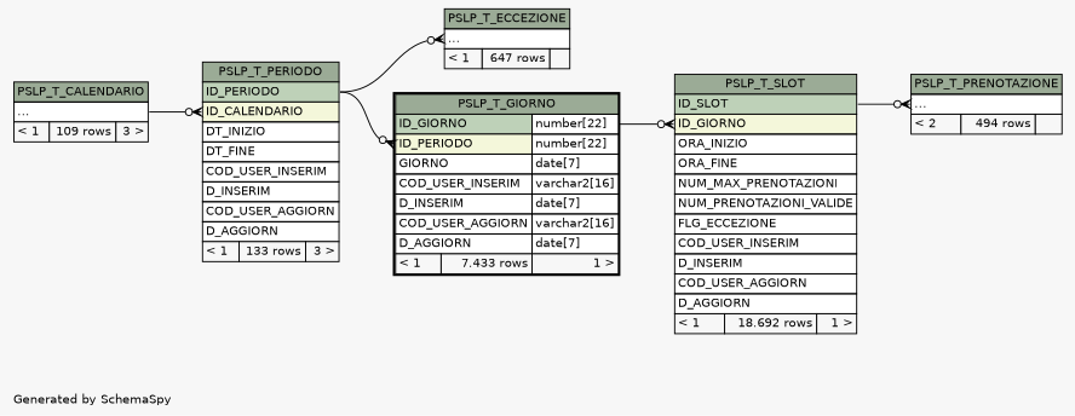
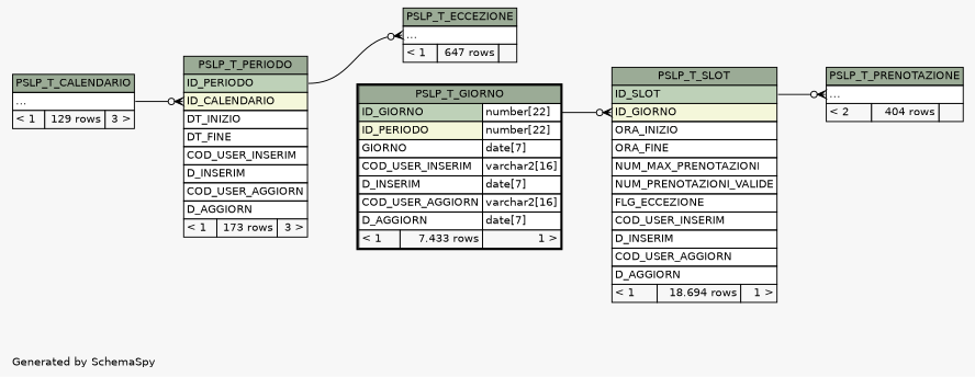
  digraph {
    bgcolor="#f7f7f7"
    fontname=Helvetica
    fontsize=11
    label="\nGenerated by SchemaSpy"
    labeljust=l
    nodesep=0.18
    rankdir=RL
    ranksep=0.46
    node [fontname=Helvetica fontsize=11 shape=plaintext]
    edge [arrowhead=none arrowsize=0.8 arrowtail=crowodot dir=back headport="ID_PERIODO:e" tailport="elipses:w"]
-   n1 [label=<     <TABLE BORDER="0" CELLBORDER="1" CELLSPACING="0" BGCOLOR="#ffffff">       <TR><TD COLSPAN="3" BGCOLOR="#9bab96" ALIGN="CENTER">PSLP_T_PERIODO</TD></TR>       <TR><TD PORT="ID_PERIODO" COLSPAN="3" BGCOLOR="#bed1b8" ALIGN="LEFT">ID_PERIODO</TD></TR>       <TR><TD PORT="ID_CALENDARIO" COLSPAN="3" BGCOLOR="#f4f7da" ALIGN="LEFT">ID_CALENDARIO</TD></TR>       <TR><TD PORT="DT_INIZIO" COLSPAN="3" ALIGN="LEFT">DT_INIZIO</TD></TR>       <TR><TD PORT="DT_FINE" COLSPAN="3" ALIGN="LEFT">DT_FINE</TD></TR>       <TR><TD PORT="COD_USER_INSERIM" COLSPAN="3" ALIGN="LEFT">COD_USER_INSERIM</TD></TR>       <TR><TD PORT="D_INSERIM" COLSPAN="3" ALIGN="LEFT">D_INSERIM</TD></TR>       <TR><TD PORT="COD_USER_AGGIORN" COLSPAN="3" ALIGN="LEFT">COD_USER_AGGIORN</TD></TR>       <TR><TD PORT="D_AGGIORN" COLSPAN="3" ALIGN="LEFT">D_AGGIORN</TD></TR>       <TR><TD ALIGN="LEFT" BGCOLOR="#f7f7f7">&lt; 1</TD><TD ALIGN="RIGHT" BGCOLOR="#f7f7f7">133 rows</TD><TD ALIGN="RIGHT" BGCOLOR="#f7f7f7">3 &gt;</TD></TR>     </TABLE>>]
-   n2 [label=<     <TABLE BORDER="0" CELLBORDER="1" CELLSPACING="0" BGCOLOR="#ffffff">       <TR><TD COLSPAN="3" BGCOLOR="#9bab96" ALIGN="CENTER">PSLP_T_CALENDARIO</TD></TR>       <TR><TD PORT="elipses" COLSPAN="3" ALIGN="LEFT">...</TD></TR>       <TR><TD ALIGN="LEFT" BGCOLOR="#f7f7f7">&lt; 1</TD><TD ALIGN="RIGHT" BGCOLOR="#f7f7f7">109 rows</TD><TD ALIGN="RIGHT" BGCOLOR="#f7f7f7">3 &gt;</TD></TR>     </TABLE>>]
+   n1 [label=<     <TABLE BORDER="0" CELLBORDER="1" CELLSPACING="0" BGCOLOR="#ffffff">       <TR><TD COLSPAN="3" BGCOLOR="#9bab96" ALIGN="CENTER">PSLP_T_PERIODO</TD></TR>       <TR><TD PORT="ID_PERIODO" COLSPAN="3" BGCOLOR="#bed1b8" ALIGN="LEFT">ID_PERIODO</TD></TR>       <TR><TD PORT="ID_CALENDARIO" COLSPAN="3" BGCOLOR="#f4f7da" ALIGN="LEFT">ID_CALENDARIO</TD></TR>       <TR><TD PORT="DT_INIZIO" COLSPAN="3" ALIGN="LEFT">DT_INIZIO</TD></TR>       <TR><TD PORT="DT_FINE" COLSPAN="3" ALIGN="LEFT">DT_FINE</TD></TR>       <TR><TD PORT="COD_USER_INSERIM" COLSPAN="3" ALIGN="LEFT">COD_USER_INSERIM</TD></TR>       <TR><TD PORT="D_INSERIM" COLSPAN="3" ALIGN="LEFT">D_INSERIM</TD></TR>       <TR><TD PORT="COD_USER_AGGIORN" COLSPAN="3" ALIGN="LEFT">COD_USER_AGGIORN</TD></TR>       <TR><TD PORT="D_AGGIORN" COLSPAN="3" ALIGN="LEFT">D_AGGIORN</TD></TR>       <TR><TD ALIGN="LEFT" BGCOLOR="#f7f7f7">&lt; 1</TD><TD ALIGN="RIGHT" BGCOLOR="#f7f7f7">173 rows</TD><TD ALIGN="RIGHT" BGCOLOR="#f7f7f7">3 &gt;</TD></TR>     </TABLE>>]
+   n2 [label=<     <TABLE BORDER="0" CELLBORDER="1" CELLSPACING="0" BGCOLOR="#ffffff">       <TR><TD COLSPAN="3" BGCOLOR="#9bab96" ALIGN="CENTER">PSLP_T_CALENDARIO</TD></TR>       <TR><TD PORT="elipses" COLSPAN="3" ALIGN="LEFT">...</TD></TR>       <TR><TD ALIGN="LEFT" BGCOLOR="#f7f7f7">&lt; 1</TD><TD ALIGN="RIGHT" BGCOLOR="#f7f7f7">129 rows</TD><TD ALIGN="RIGHT" BGCOLOR="#f7f7f7">3 &gt;</TD></TR>     </TABLE>>]
    n3 [label=<     <TABLE BORDER="0" CELLBORDER="1" CELLSPACING="0" BGCOLOR="#ffffff">       <TR><TD COLSPAN="3" BGCOLOR="#9bab96" ALIGN="CENTER">PSLP_T_ECCEZIONE</TD></TR>       <TR><TD PORT="elipses" COLSPAN="3" ALIGN="LEFT">...</TD></TR>       <TR><TD ALIGN="LEFT" BGCOLOR="#f7f7f7">&lt; 1</TD><TD ALIGN="RIGHT" BGCOLOR="#f7f7f7">647 rows</TD><TD ALIGN="RIGHT" BGCOLOR="#f7f7f7">  </TD></TR>     </TABLE>>]
    n4 [label=<     <TABLE BORDER="2" CELLBORDER="1" CELLSPACING="0" BGCOLOR="#ffffff">       <TR><TD COLSPAN="3" BGCOLOR="#9bab96" ALIGN="CENTER">PSLP_T_GIORNO</TD></TR>       <TR><TD PORT="ID_GIORNO" COLSPAN="2" BGCOLOR="#bed1b8" ALIGN="LEFT">ID_GIORNO</TD><TD PORT="ID_GIORNO.type" ALIGN="LEFT">number[22]</TD></TR>       <TR><TD PORT="ID_PERIODO" COLSPAN="2" BGCOLOR="#f4f7da" ALIGN="LEFT">ID_PERIODO</TD><TD PORT="ID_PERIODO.type" ALIGN="LEFT">number[22]</TD></TR>       <TR><TD PORT="GIORNO" COLSPAN="2" ALIGN="LEFT">GIORNO</TD><TD PORT="GIORNO.type" ALIGN="LEFT">date[7]</TD></TR>       <TR><TD PORT="COD_USER_INSERIM" COLSPAN="2" ALIGN="LEFT">COD_USER_INSERIM</TD><TD PORT="COD_USER_INSERIM.type" ALIGN="LEFT">varchar2[16]</TD></TR>       <TR><TD PORT="D_INSERIM" COLSPAN="2" ALIGN="LEFT">D_INSERIM</TD><TD PORT="D_INSERIM.type" ALIGN="LEFT">date[7]</TD></TR>       <TR><TD PORT="COD_USER_AGGIORN" COLSPAN="2" ALIGN="LEFT">COD_USER_AGGIORN</TD><TD PORT="COD_USER_AGGIORN.type" ALIGN="LEFT">varchar2[16]</TD></TR>       <TR><TD PORT="D_AGGIORN" COLSPAN="2" ALIGN="LEFT">D_AGGIORN</TD><TD PORT="D_AGGIORN.type" ALIGN="LEFT">date[7]</TD></TR>       <TR><TD ALIGN="LEFT" BGCOLOR="#f7f7f7">&lt; 1</TD><TD ALIGN="RIGHT" BGCOLOR="#f7f7f7">7.433 rows</TD><TD ALIGN="RIGHT" BGCOLOR="#f7f7f7">1 &gt;</TD></TR>     </TABLE>>]
-   n5 [label=<     <TABLE BORDER="0" CELLBORDER="1" CELLSPACING="0" BGCOLOR="#ffffff">       <TR><TD COLSPAN="3" BGCOLOR="#9bab96" ALIGN="CENTER">PSLP_T_PRENOTAZIONE</TD></TR>       <TR><TD PORT="elipses" COLSPAN="3" ALIGN="LEFT">...</TD></TR>       <TR><TD ALIGN="LEFT" BGCOLOR="#f7f7f7">&lt; 2</TD><TD ALIGN="RIGHT" BGCOLOR="#f7f7f7">494 rows</TD><TD ALIGN="RIGHT" BGCOLOR="#f7f7f7">  </TD></TR>     </TABLE>>]
-   n6 [label=<     <TABLE BORDER="0" CELLBORDER="1" CELLSPACING="0" BGCOLOR="#ffffff">       <TR><TD COLSPAN="3" BGCOLOR="#9bab96" ALIGN="CENTER">PSLP_T_SLOT</TD></TR>       <TR><TD PORT="ID_SLOT" COLSPAN="3" BGCOLOR="#bed1b8" ALIGN="LEFT">ID_SLOT</TD></TR>       <TR><TD PORT="ID_GIORNO" COLSPAN="3" BGCOLOR="#f4f7da" ALIGN="LEFT">ID_GIORNO</TD></TR>       <TR><TD PORT="ORA_INIZIO" COLSPAN="3" ALIGN="LEFT">ORA_INIZIO</TD></TR>       <TR><TD PORT="ORA_FINE" COLSPAN="3" ALIGN="LEFT">ORA_FINE</TD></TR>       <TR><TD PORT="NUM_MAX_PRENOTAZIONI" COLSPAN="3" ALIGN="LEFT">NUM_MAX_PRENOTAZIONI</TD></TR>       <TR><TD PORT="NUM_PRENOTAZIONI_VALIDE" COLSPAN="3" ALIGN="LEFT">NUM_PRENOTAZIONI_VALIDE</TD></TR>       <TR><TD PORT="FLG_ECCEZIONE" COLSPAN="3" ALIGN="LEFT">FLG_ECCEZIONE</TD></TR>       <TR><TD PORT="COD_USER_INSERIM" COLSPAN="3" ALIGN="LEFT">COD_USER_INSERIM</TD></TR>       <TR><TD PORT="D_INSERIM" COLSPAN="3" ALIGN="LEFT">D_INSERIM</TD></TR>       <TR><TD PORT="COD_USER_AGGIORN" COLSPAN="3" ALIGN="LEFT">COD_USER_AGGIORN</TD></TR>       <TR><TD PORT="D_AGGIORN" COLSPAN="3" ALIGN="LEFT">D_AGGIORN</TD></TR>       <TR><TD ALIGN="LEFT" BGCOLOR="#f7f7f7">&lt; 1</TD><TD ALIGN="RIGHT" BGCOLOR="#f7f7f7">18.692 rows</TD><TD ALIGN="RIGHT" BGCOLOR="#f7f7f7">1 &gt;</TD></TR>     </TABLE>>]
+   n5 [label=<     <TABLE BORDER="0" CELLBORDER="1" CELLSPACING="0" BGCOLOR="#ffffff">       <TR><TD COLSPAN="3" BGCOLOR="#9bab96" ALIGN="CENTER">PSLP_T_PRENOTAZIONE</TD></TR>       <TR><TD PORT="elipses" COLSPAN="3" ALIGN="LEFT">...</TD></TR>       <TR><TD ALIGN="LEFT" BGCOLOR="#f7f7f7">&lt; 2</TD><TD ALIGN="RIGHT" BGCOLOR="#f7f7f7">404 rows</TD><TD ALIGN="RIGHT" BGCOLOR="#f7f7f7">  </TD></TR>     </TABLE>>]
+   n6 [label=<     <TABLE BORDER="0" CELLBORDER="1" CELLSPACING="0" BGCOLOR="#ffffff">       <TR><TD COLSPAN="3" BGCOLOR="#9bab96" ALIGN="CENTER">PSLP_T_SLOT</TD></TR>       <TR><TD PORT="ID_SLOT" COLSPAN="3" BGCOLOR="#bed1b8" ALIGN="LEFT">ID_SLOT</TD></TR>       <TR><TD PORT="ID_GIORNO" COLSPAN="3" BGCOLOR="#f4f7da" ALIGN="LEFT">ID_GIORNO</TD></TR>       <TR><TD PORT="ORA_INIZIO" COLSPAN="3" ALIGN="LEFT">ORA_INIZIO</TD></TR>       <TR><TD PORT="ORA_FINE" COLSPAN="3" ALIGN="LEFT">ORA_FINE</TD></TR>       <TR><TD PORT="NUM_MAX_PRENOTAZIONI" COLSPAN="3" ALIGN="LEFT">NUM_MAX_PRENOTAZIONI</TD></TR>       <TR><TD PORT="NUM_PRENOTAZIONI_VALIDE" COLSPAN="3" ALIGN="LEFT">NUM_PRENOTAZIONI_VALIDE</TD></TR>       <TR><TD PORT="FLG_ECCEZIONE" COLSPAN="3" ALIGN="LEFT">FLG_ECCEZIONE</TD></TR>       <TR><TD PORT="COD_USER_INSERIM" COLSPAN="3" ALIGN="LEFT">COD_USER_INSERIM</TD></TR>       <TR><TD PORT="D_INSERIM" COLSPAN="3" ALIGN="LEFT">D_INSERIM</TD></TR>       <TR><TD PORT="COD_USER_AGGIORN" COLSPAN="3" ALIGN="LEFT">COD_USER_AGGIORN</TD></TR>       <TR><TD PORT="D_AGGIORN" COLSPAN="3" ALIGN="LEFT">D_AGGIORN</TD></TR>       <TR><TD ALIGN="LEFT" BGCOLOR="#f7f7f7">&lt; 1</TD><TD ALIGN="RIGHT" BGCOLOR="#f7f7f7">18.694 rows</TD><TD ALIGN="RIGHT" BGCOLOR="#f7f7f7">1 &gt;</TD></TR>     </TABLE>>]
    n1 -> n2 [headport="elipses:e" tailport="ID_CALENDARIO:w"]
    n3 -> n1
-   n4 -> n1 [tailport="ID_PERIODO:w"]
    n5 -> n6 [headport="ID_SLOT:e"]
    n6 -> n4 [headport="ID_GIORNO.type:e" tailport="ID_GIORNO:w"]
  }
